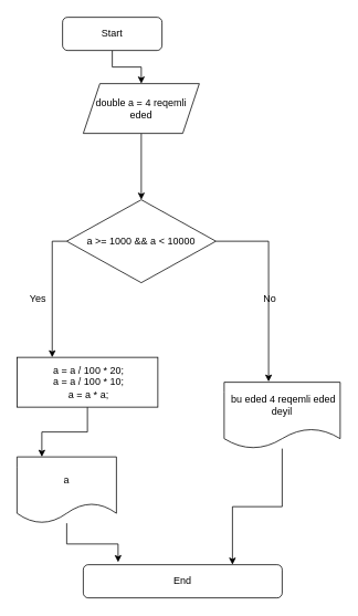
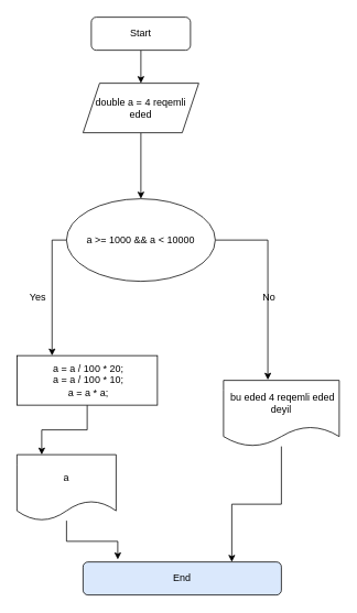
  <mxCell id="0" />
  <mxCell id="1" parent="0" />
  <mxCell id="2" style="edgeStyle=orthogonalEdgeStyle;rounded=0;orthogonalLoop=1;jettySize=auto;html=1;entryX=0.5;entryY=0;entryDx=0;entryDy=0;" edge="1" parent="1" source="3" target="6"><mxGeometry relative="1" as="geometry" /></mxCell>
- <mxCell id="3" value="Start" style="rounded=1;whiteSpace=wrap;html=1;" vertex="1" parent="1"><mxGeometry x="75" y="20" width="120" height="40" as="geometry" /></mxCell>
- <mxCell id="4" value="End" style="rounded=1;whiteSpace=wrap;html=1;" vertex="1" parent="1"><mxGeometry x="100" y="680" width="240" height="40" as="geometry" /></mxCell>
+ <mxCell id="3" value="Start" style="rounded=1;whiteSpace=wrap;html=1;" vertex="1" parent="1"><mxGeometry x="110" y="20" width="120" height="40" as="geometry" /></mxCell>
+ <mxCell id="4" value="End" style="rounded=1;whiteSpace=wrap;html=1;fillColor=#dae8fc;" vertex="1" parent="1"><mxGeometry x="100" y="680" width="240" height="40" as="geometry" /></mxCell>
  <mxCell id="5" style="edgeStyle=orthogonalEdgeStyle;rounded=0;orthogonalLoop=1;jettySize=auto;html=1;entryX=0.5;entryY=0;entryDx=0;entryDy=0;" edge="1" parent="1" source="6" target="9"><mxGeometry relative="1" as="geometry" /></mxCell>
  <mxCell id="6" value="double a = 4 reqemli eded" style="shape=parallelogram;perimeter=parallelogramPerimeter;whiteSpace=wrap;html=1;fixedSize=1;" vertex="1" parent="1"><mxGeometry x="100" y="100" width="140" height="60" as="geometry" /></mxCell>
  <mxCell id="7" style="edgeStyle=orthogonalEdgeStyle;rounded=0;orthogonalLoop=1;jettySize=auto;html=1;entryX=0.25;entryY=0;entryDx=0;entryDy=0;" edge="1" parent="1" source="9" target="11"><mxGeometry relative="1" as="geometry"><Array as="points"><mxPoint x="63" y="290" /></Array></mxGeometry></mxCell>
  <mxCell id="8" style="edgeStyle=orthogonalEdgeStyle;rounded=0;orthogonalLoop=1;jettySize=auto;html=1;entryX=0.383;entryY=-0.008;entryDx=0;entryDy=0;entryPerimeter=0;" edge="1" parent="1" source="9" target="16"><mxGeometry relative="1" as="geometry"><mxPoint x="320" y="440" as="targetPoint" /></mxGeometry></mxCell>
- <mxCell id="9" value="a &amp;gt;= 1000 &amp;amp;&amp;amp; a &amp;lt; 10000" style="rhombus;whiteSpace=wrap;html=1;" vertex="1" parent="1"><mxGeometry x="80" y="240" width="180" height="100" as="geometry" /></mxCell>
+ <mxCell id="9" value="a &amp;gt;= 1000 &amp;amp;&amp;amp; a &amp;lt; 10000" style="ellipse;whiteSpace=wrap;html=1;" vertex="1" parent="1"><mxGeometry x="80" y="240" width="180" height="100" as="geometry" /></mxCell>
  <mxCell id="10" style="edgeStyle=orthogonalEdgeStyle;rounded=0;orthogonalLoop=1;jettySize=auto;html=1;entryX=0.25;entryY=0;entryDx=0;entryDy=0;" edge="1" parent="1" source="11" target="14"><mxGeometry relative="1" as="geometry" /></mxCell>
  <mxCell id="11" value="&lt;div&gt;&amp;nbsp;a = a / 100 * 20;&lt;/div&gt;&lt;div&gt;&amp;nbsp;a = a / 100 * 10;&lt;/div&gt;&lt;div&gt;&amp;nbsp;a = a * a;&lt;/div&gt;" style="rounded=0;whiteSpace=wrap;html=1;" vertex="1" parent="1"><mxGeometry y="430" width="170" height="60" as="geometry" x="20" /></mxCell>
  <mxCell id="12" value="Yes" style="text;html=1;align=center;verticalAlign=middle;resizable=0;points=[];autosize=1;strokeColor=none;fillColor=none;" vertex="1" parent="1"><mxGeometry x="30" y="350" width="30" height="20" as="geometry" /></mxCell>
  <mxCell id="13" style="edgeStyle=orthogonalEdgeStyle;rounded=0;orthogonalLoop=1;jettySize=auto;html=1;entryX=0.175;entryY=-0.075;entryDx=0;entryDy=0;entryPerimeter=0;" edge="1" parent="1" source="14" target="4"><mxGeometry relative="1" as="geometry" /></mxCell>
  <mxCell id="14" value="a" style="shape=document;whiteSpace=wrap;html=1;boundedLbl=1;" vertex="1" parent="1"><mxGeometry y="550" width="120" height="80" as="geometry" x="20" /></mxCell>
  <mxCell id="15" style="edgeStyle=orthogonalEdgeStyle;rounded=0;orthogonalLoop=1;jettySize=auto;html=1;entryX=0.75;entryY=0;entryDx=0;entryDy=0;" edge="1" parent="1" source="16" target="4"><mxGeometry relative="1" as="geometry" /></mxCell>
  <mxCell id="16" value="&amp;nbsp;bu eded 4 reqemli eded deyil" style="shape=document;whiteSpace=wrap;html=1;boundedLbl=1;" vertex="1" parent="1"><mxGeometry x="270" y="460" width="140" height="80" as="geometry" /></mxCell>
  <mxCell id="17" value="No" style="text;html=1;align=center;verticalAlign=middle;resizable=0;points=[];autosize=1;strokeColor=none;fillColor=none;" vertex="1" parent="1"><mxGeometry x="310" y="350" width="30" height="20" as="geometry" /></mxCell>
